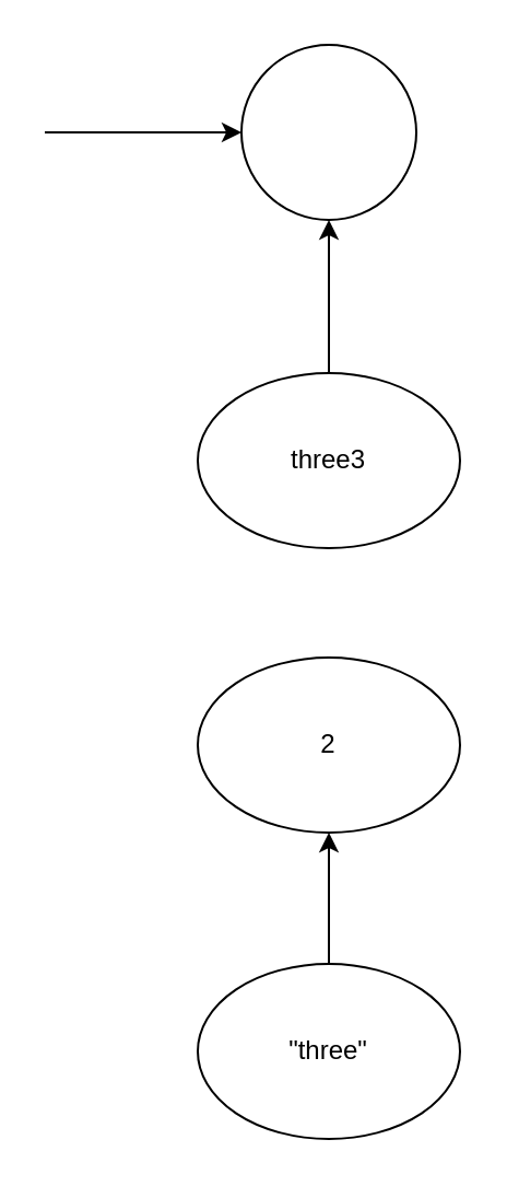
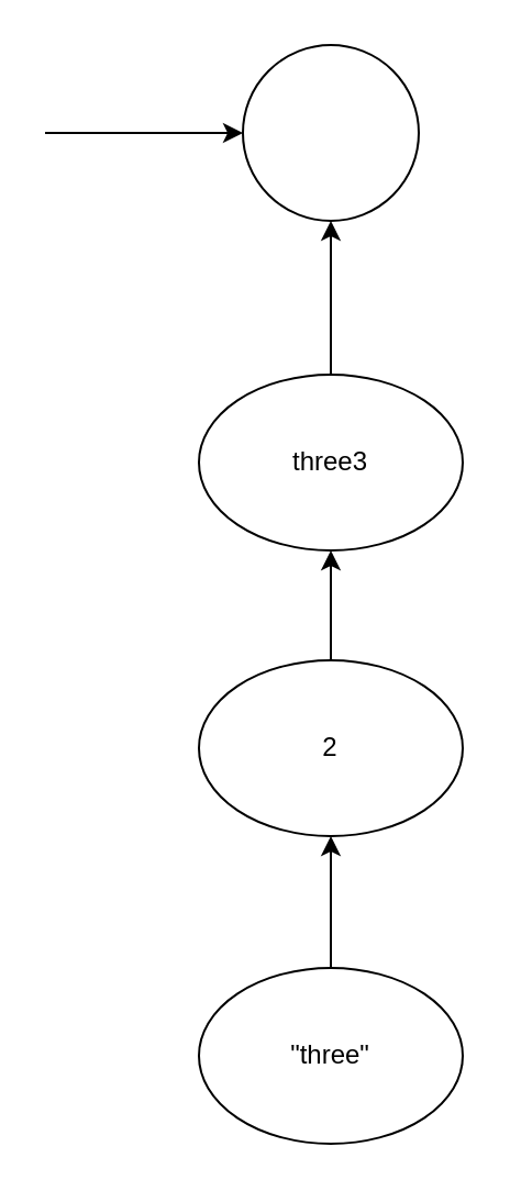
  <mxCell id="0" />
  <mxCell id="1" parent="0" />
  <mxCell id="2" value="" style="edgeStyle=orthogonalEdgeStyle;rounded=0;orthogonalLoop=1;jettySize=auto;html=1;" edge="1" parent="1" source="3" target="6"><mxGeometry relative="1" as="geometry" /></mxCell>
  <mxCell id="3" value="&quot;three&quot;" style="ellipse;whiteSpace=wrap;html=1;" vertex="1" parent="1"><mxGeometry x="90" y="440" width="120" height="80" as="geometry" /></mxCell>
  <mxCell id="4" value="" style="ellipse;whiteSpace=wrap;html=1;aspect=fixed;" vertex="1" parent="1"><mxGeometry x="110" y="20" width="80" height="80" as="geometry" /></mxCell>
+ <mxCell id="5" value="" style="edgeStyle=orthogonalEdgeStyle;rounded=0;orthogonalLoop=1;jettySize=auto;html=1;entryX=0.5;entryY=1;entryDx=0;entryDy=0;" edge="1" parent="1" source="6" target="8"><mxGeometry relative="1" as="geometry" /></mxCell>
  <mxCell id="6" value="2" style="ellipse;whiteSpace=wrap;html=1;" vertex="1" parent="1"><mxGeometry x="90" y="300" width="120" height="80" as="geometry" /></mxCell>
  <mxCell id="7" value="" style="edgeStyle=orthogonalEdgeStyle;rounded=0;orthogonalLoop=1;jettySize=auto;html=1;" edge="1" parent="1" source="8" target="4"><mxGeometry relative="1" as="geometry" /></mxCell>
  <mxCell id="8" value="three3" style="ellipse;whiteSpace=wrap;html=1;" vertex="1" parent="1"><mxGeometry x="90" y="170" width="120" height="80" as="geometry" /></mxCell>
  <mxCell id="9" value="" style="endArrow=classic;html=1;rounded=0;entryX=0;entryY=0.5;entryDx=0;entryDy=0;" edge="1" parent="1" target="4"><mxGeometry width="50" height="50" relative="1" as="geometry"><mxPoint x="20" y="60" as="sourcePoint" /><mxPoint x="220" y="100" as="targetPoint" /></mxGeometry></mxCell>
